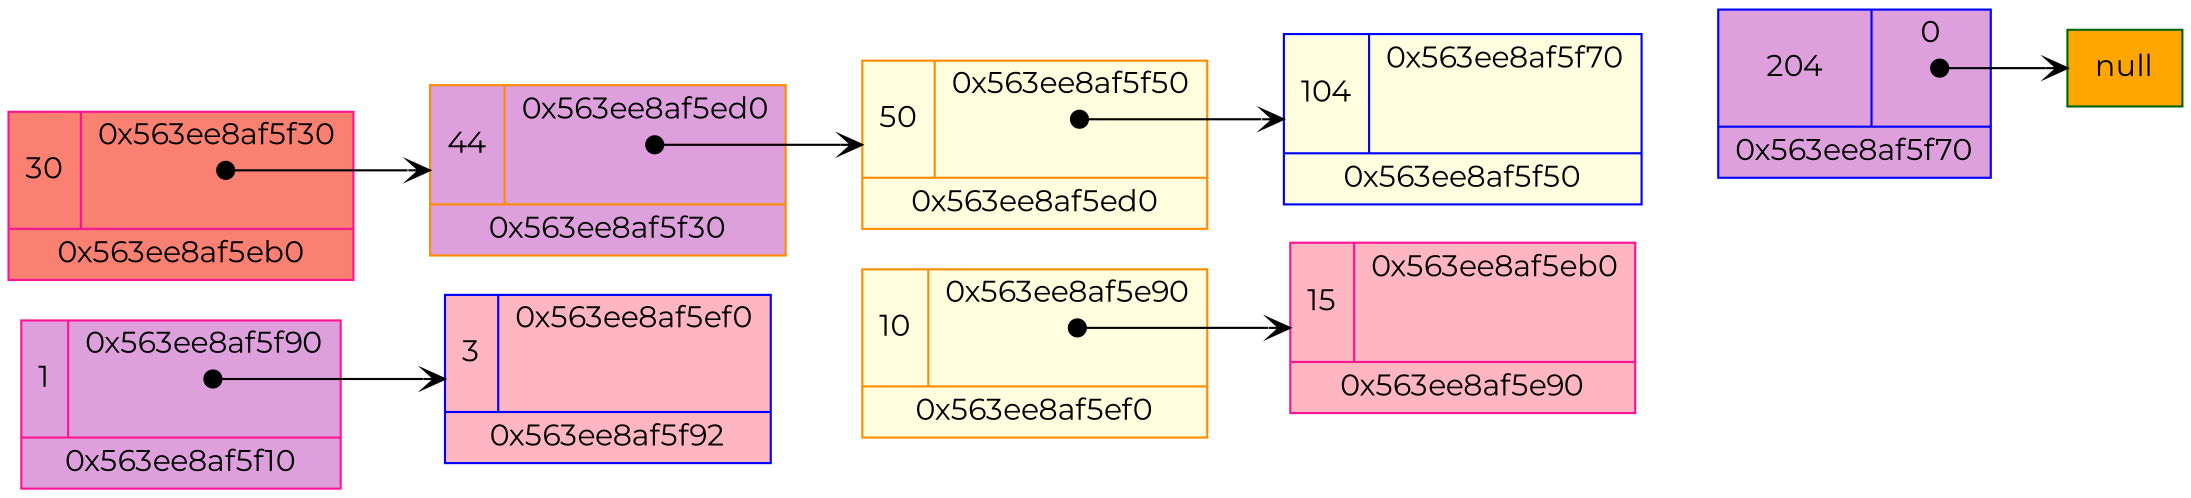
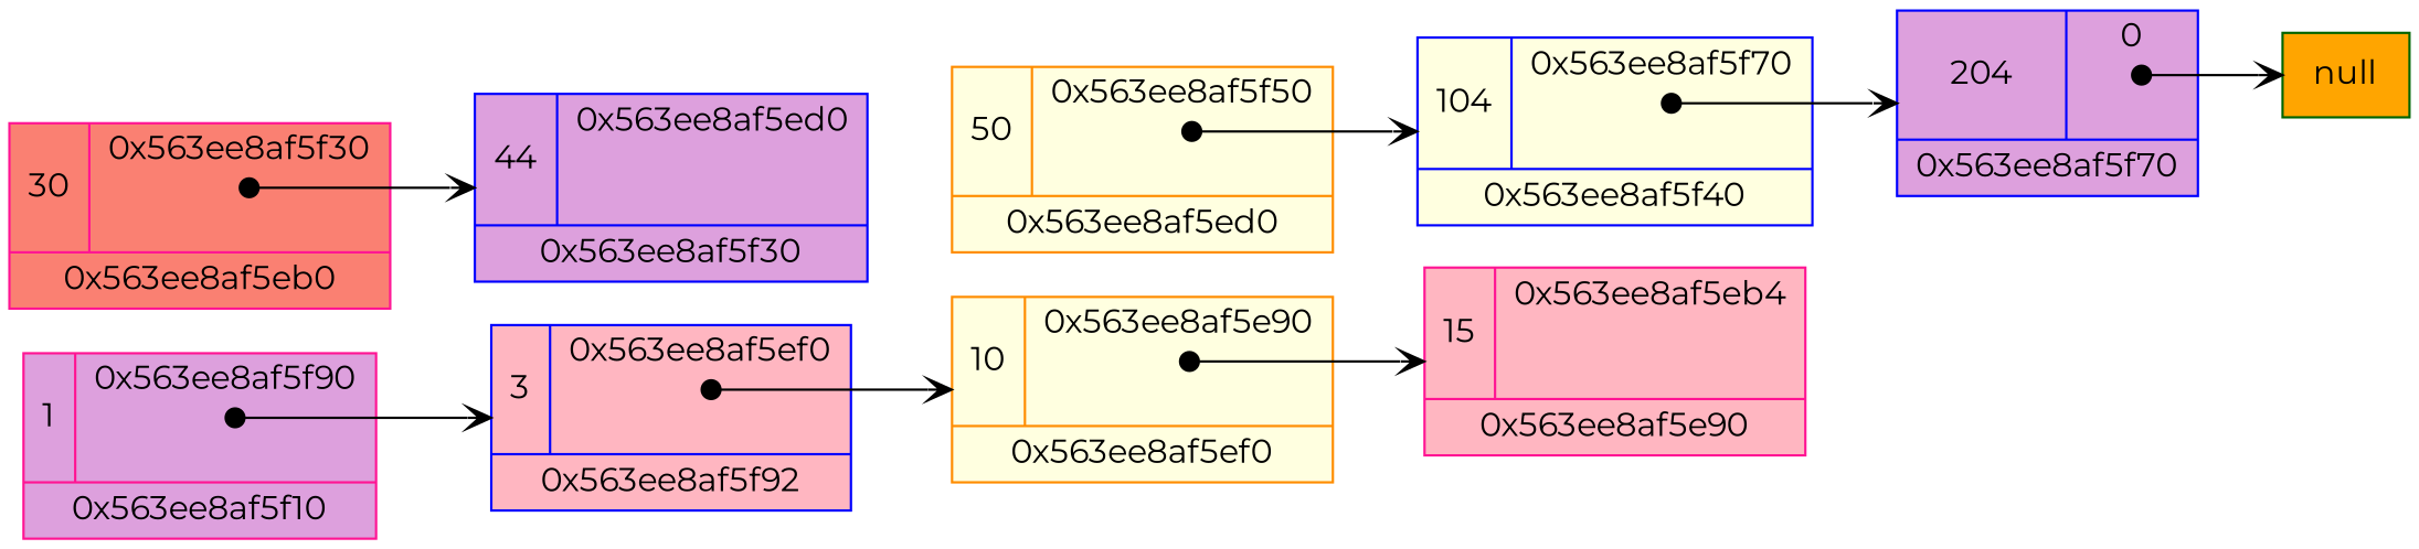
  digraph {
    fontname=Montserrat
    rankdir=LR
    node [color=deeppink fillcolor=plum fontname=Montserrat shape=record style=filled]
    edge [arrowhead=vee arrowtail=dot dir=both fontname=Montserrat tailclip=false tailport="ref:c"]
    n1 [label="{ {<data> 1 } | <ref> 0x563ee8af5f90\n\n\n} | <actual> 0x563ee8af5f10 "]
    n2 [color=blue fillcolor=lightpink label="{ {<data> 3 } | <ref> 0x563ee8af5ef0\n\n\n} | <actual> 0x563ee8af5f92 "]
    n3 [color=darkorange fillcolor=lightyellow label="{ {<data> 10 } | <ref> 0x563ee8af5e90\n\n\n} | <actual> 0x563ee8af5ef0 "]
-   n4 [fillcolor=lightpink label="{ {<data> 15 } | <ref> 0x563ee8af5eb0\n\n\n} | <actual> 0x563ee8af5e90 "]
+   n4 [fillcolor=lightpink label="{ {<data> 15 } | <ref> 0x563ee8af5eb4\n\n\n} | <actual> 0x563ee8af5e90 "]
    n5 [fillcolor=salmon label="{ {<data> 30 } | <ref> 0x563ee8af5f30\n\n\n} | <actual> 0x563ee8af5eb0 "]
-   n6 [color=darkorange label="{ {<data> 44 } | <ref> 0x563ee8af5ed0\n\n\n} | <actual> 0x563ee8af5f30 "]
+   n6 [color=blue label="{ {<data> 44 } | <ref> 0x563ee8af5ed0\n\n\n} | <actual> 0x563ee8af5f30 "]
    n7 [color=darkorange fillcolor=lightyellow label="{ {<data> 50 } | <ref> 0x563ee8af5f50\n\n\n} | <actual> 0x563ee8af5ed0 "]
-   n8 [color=blue fillcolor=lightyellow label="{ {<data> 104 } | <ref> 0x563ee8af5f70\n\n\n} | <actual> 0x563ee8af5f50 "]
+   n8 [color=blue fillcolor=lightyellow label="{ {<data> 104 } | <ref> 0x563ee8af5f70\n\n\n} | <actual> 0x563ee8af5f40 "]
    n9 [color=blue label="{ {<data> 204 } | <ref> 0\n\n\n} | <actual> 0x563ee8af5f70 "]
    null [color=darkgreen fillcolor=orange shape=box]
    n1 -> n2
+   n2 -> n3
    n3 -> n4
    n5 -> n6
-   n6 -> n7
    n7 -> n8
+   n8 -> n9
    n9 -> null
  }
